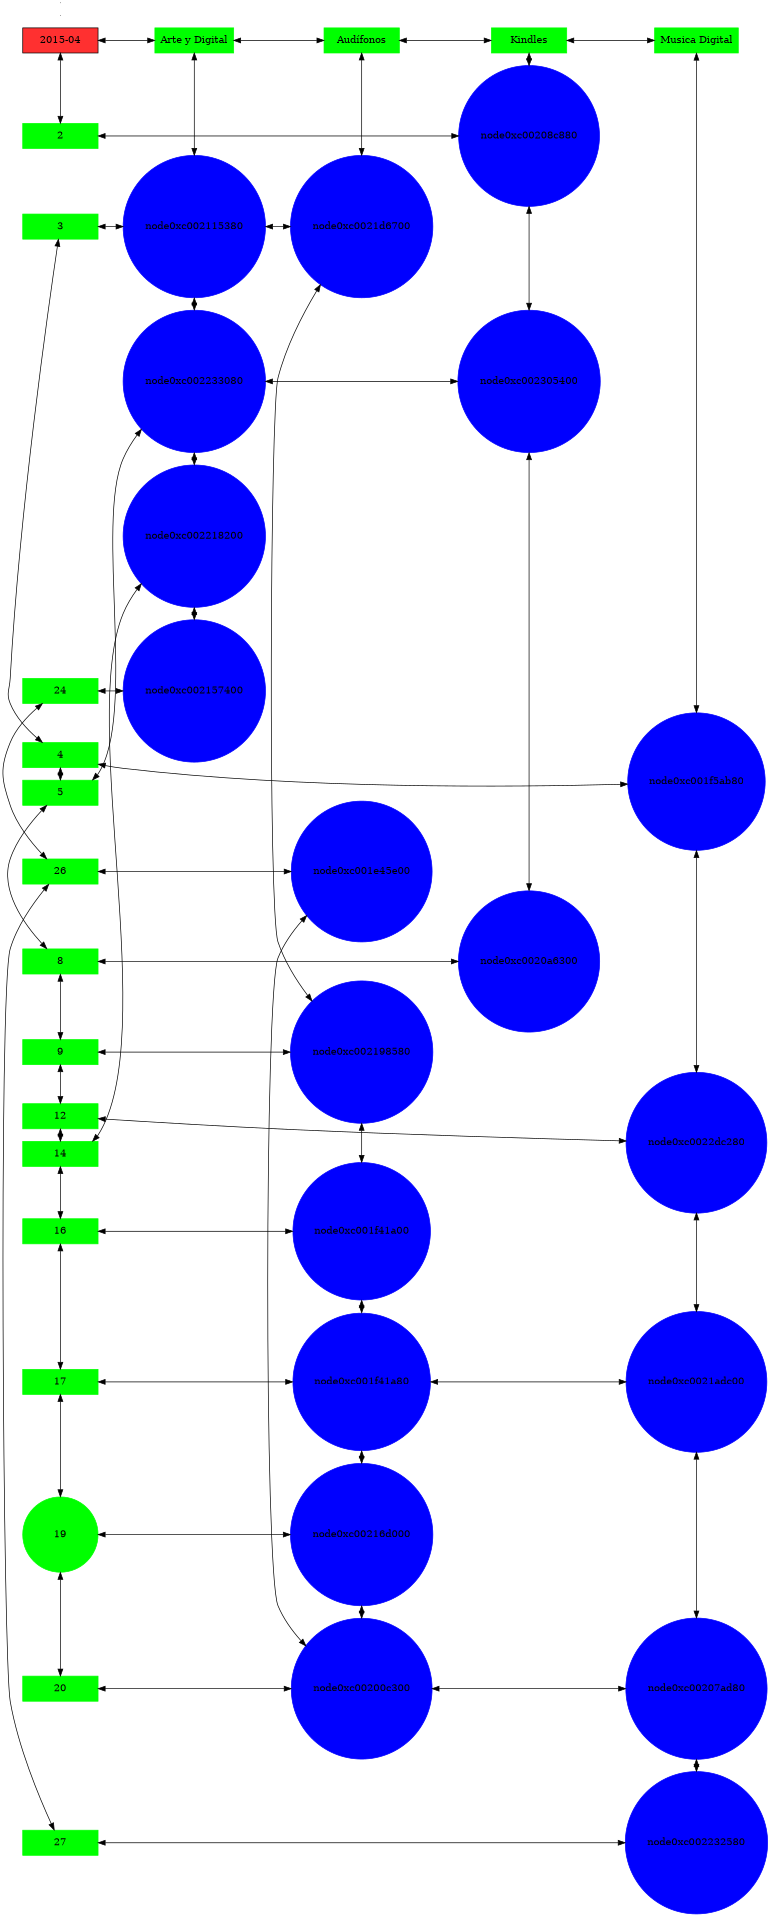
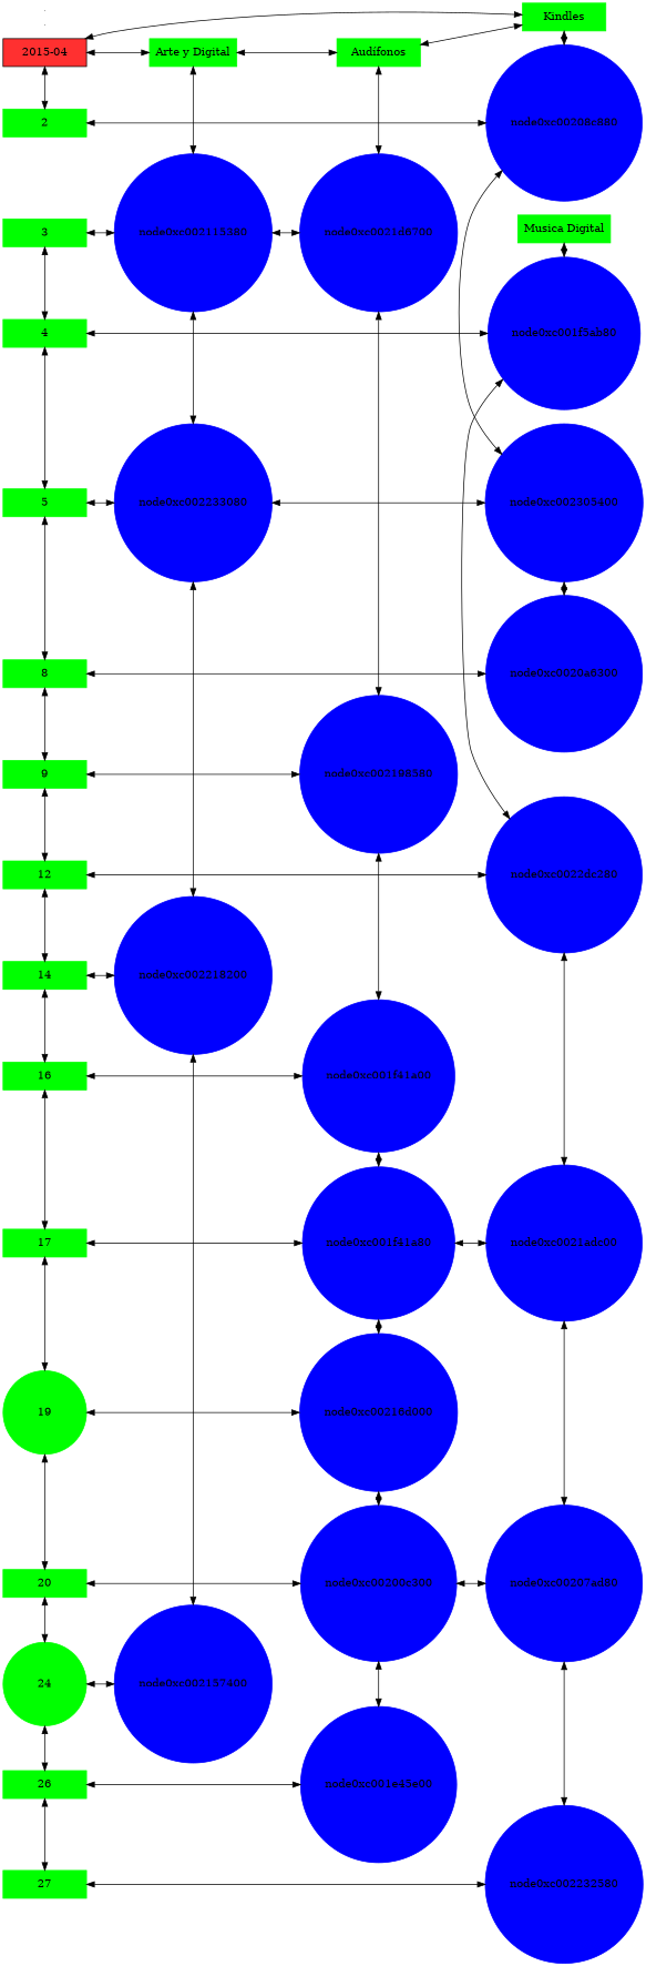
  digraph {
    rankdir=LR
    node [group=1 shape=circle style=filled color=green]
    edge [dir=both]
    n1 [fillcolor=firebrick1 label="2015-04" shape=box width=1.5 color=""]
    n2 [group=2 label=2 shape=box width=1.5]
    n3 [group=3 label=3 shape=box width=1.5]
    n4 [group=4 label=4 shape=box width=1.5]
    n5 [group=5 label=5 shape=box width=1.5]
    n6 [group=8 label=8 shape=box width=1.5]
    n7 [group=9 label=9 shape=box width=1.5]
    n8 [group=12 label=12 shape=box width=1.5]
    n9 [group=14 label=14 shape=box width=1.5]
    n10 [group=16 label=16 shape=box width=1.5]
    n11 [group=17 label=17 shape=box width=1.5]
    n12 [group=19 label=19 width=1.5]
    n13 [group=20 label=20 shape=box width=1.5]
-   n14 [group=24 label=24 shape=box width=1.5]
+   n14 [group=24 label=24 width=1.5]
    n15 [group=26 label=26 shape=box width=1.5]
    n16 [group=27 label=27 shape=box width=1.5]
    node0xc002233080 [color=blue group=5 width=0.5]
    node0xc002218200 [color=blue group=14 width=0.5]
    n19 [label="Arte y Digital" shape=box width=1.5]
    node0xc002115380 [color=blue group=3 width=0.5]
    node0xc002157400 [color=blue group=24 width=0.5]
    n22 [label="Audífonos" shape=box width=1.5]
    node0xc0021d6700 [color=blue group=3 width=0.5]
    node0xc002198580 [color=blue group=9 width=0.5]
    node0xc001f41a00 [color=blue group=16 width=0.5]
    node0xc001f41a80 [color=blue group=17 width=0.5]
    node0xc00216d000 [color=blue group=19 width=0.5]
    node0xc00200c300 [color=blue group=20 width=0.5]
    node0xc001e45e00 [color=blue group=26 width=0.5]
    n30 [label=Kindles shape=box width=1.5]
    node0xc00208c880 [color=blue group=2 width=0.5]
    node0xc002305400 [color=blue group=5 width=0.5]
    node0xc0020a6300 [color=blue group=8 width=0.5]
    n34 [label="Musica Digital" shape=box width=1.5]
    node0xc001f5ab80 [color=blue group=4 width=0.5]
    node0xc0022dc280 [color=blue group=12 width=0.5]
    node0xc0021adc00 [color=blue group=17 width=0.5]
    node0xc00207ad80 [color=blue group=20 width=0.5]
    node0xc002232580 [color=blue group=27 width=0.5]
    e0 [shape=point width=0 group="" style="" color=""]
    e1 [shape=point width=0 group="" style="" color=""]
    subgraph sub_1 {
      rank=same
      n1
      n2
    }
    subgraph sub_2 {
      rank=same
      n2
      n3
    }
    subgraph sub_3 {
      rank=same
      n3
      n4
    }
    subgraph sub_4 {
      rank=same
      n4
      n5
    }
    subgraph sub_5 {
      rank=same
      n5
      n6
    }
    subgraph sub_6 {
      rank=same
      n6
      n7
    }
    subgraph sub_7 {
      rank=same
      n7
      n8
    }
    subgraph sub_8 {
      rank=same
      n8
      n9
    }
    subgraph sub_9 {
      rank=same
      n9
      n10
    }
    subgraph sub_10 {
      rank=same
      n10
      n11
    }
    subgraph sub_11 {
      rank=same
      n11
      n12
    }
    subgraph sub_12 {
      rank=same
      n12
      n13
    }
    subgraph sub_13 {
      rank=same
      n13
      n14
    }
    subgraph sub_14 {
      rank=same
      n14
      n15
    }
    subgraph sub_15 {
      rank=same
      n15
      n16
    }
    subgraph sub_16 {
      rank=same
      node0xc002233080
      node0xc002218200
    }
    subgraph sub_17 {
      rank=same
      n19
      node0xc002115380
    }
    subgraph sub_18 {
      rank=same
      node0xc002233080
      node0xc002115380
    }
    subgraph sub_19 {
      rank=same
      node0xc002218200
      node0xc002157400
    }
    subgraph sub_20 {
      rank=same
      n22
      node0xc0021d6700
    }
    subgraph sub_21 {
      rank=same
      node0xc0021d6700
      node0xc002198580
    }
    subgraph sub_22 {
      rank=same
      node0xc002198580
      node0xc001f41a00
    }
    subgraph sub_23 {
      rank=same
      node0xc001f41a00
      node0xc001f41a80
    }
    subgraph sub_24 {
      rank=same
      node0xc001f41a80
      node0xc00216d000
    }
    subgraph sub_25 {
      rank=same
      node0xc00216d000
      node0xc00200c300
    }
    subgraph sub_26 {
      rank=same
      node0xc00200c300
      node0xc001e45e00
    }
    subgraph sub_27 {
      rank=same
      n30
      node0xc00208c880
    }
    subgraph sub_28 {
      rank=same
      node0xc00208c880
      node0xc002305400
    }
    subgraph sub_29 {
      rank=same
      node0xc002305400
      node0xc0020a6300
    }
    subgraph sub_30 {
      rank=same
      n34
      node0xc001f5ab80
    }
    subgraph sub_31 {
      rank=same
      node0xc001f5ab80
      node0xc0022dc280
    }
    subgraph sub_32 {
      rank=same
      node0xc0022dc280
      node0xc0021adc00
    }
    subgraph sub_33 {
      rank=same
      node0xc0021adc00
      node0xc00207ad80
    }
    subgraph sub_34 {
      rank=same
      node0xc00207ad80
      node0xc002232580
    }
    n1 -> n2
    n1 -> n19
    n2 -> node0xc00208c880
    n3 -> n4
    n3 -> node0xc002115380
    n4 -> n5
    n4 -> node0xc001f5ab80
    n5 -> n6
    n5 -> node0xc002233080
    n6 -> n7
    n6 -> node0xc0020a6300
    n7 -> n8
    n7 -> node0xc002198580
    n8 -> n9
    n8 -> node0xc0022dc280
    n9 -> n10
    n9 -> node0xc002218200
    n10 -> n11
    n10 -> node0xc001f41a00
    n11 -> n12
    n11 -> node0xc001f41a80
    n12 -> n13
    n12 -> node0xc00216d000
+   n13 -> n14
    n13 -> node0xc00200c300
    n14 -> n15
    n14 -> node0xc002157400
    n15 -> n16
    n15 -> node0xc001e45e00
    n16 -> node0xc002232580
    node0xc002233080 -> node0xc002218200
    node0xc002233080 -> node0xc002305400
    node0xc002218200 -> node0xc002157400
    n19 -> node0xc002115380
    n19 -> n22
    node0xc002115380 -> node0xc002233080
    node0xc002115380 -> node0xc0021d6700
    n22 -> node0xc0021d6700
    n22 -> n30
    node0xc0021d6700 -> node0xc002198580
    node0xc002198580 -> node0xc001f41a00
    node0xc001f41a00 -> node0xc001f41a80
    node0xc001f41a80 -> node0xc00216d000
    node0xc001f41a80 -> node0xc0021adc00
    node0xc00216d000 -> node0xc00200c300
    node0xc00200c300 -> node0xc001e45e00
    node0xc00200c300 -> node0xc00207ad80
    n30 -> node0xc00208c880
-   n30 -> n34
+   n30 -> n1
    node0xc00208c880 -> node0xc002305400
    node0xc002305400 -> node0xc0020a6300
    n34 -> node0xc001f5ab80
    node0xc001f5ab80 -> node0xc0022dc280
    node0xc0022dc280 -> node0xc0021adc00
    node0xc0021adc00 -> node0xc00207ad80
    node0xc00207ad80 -> node0xc002232580
  }
